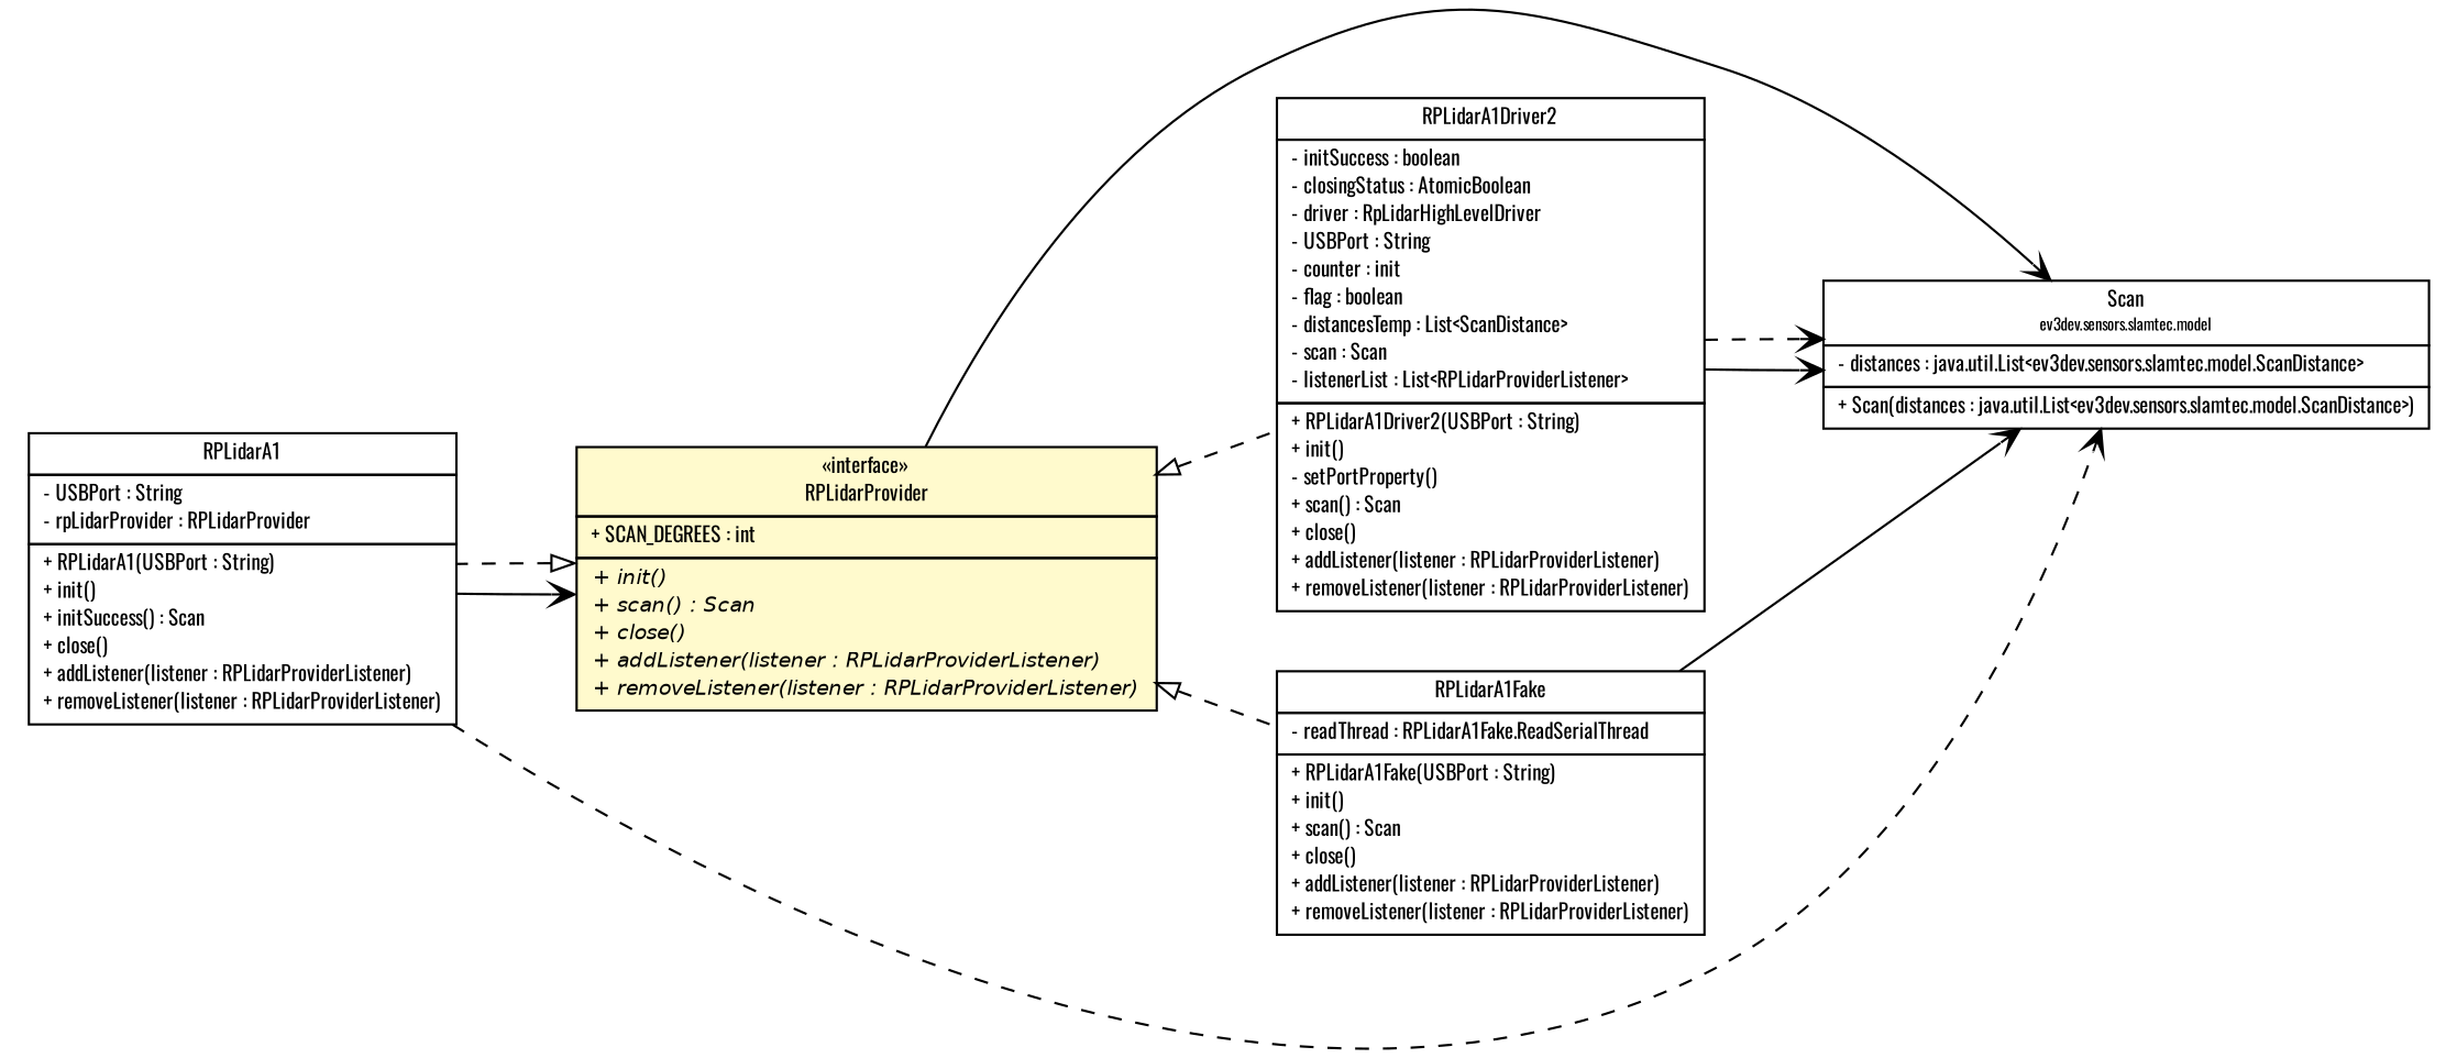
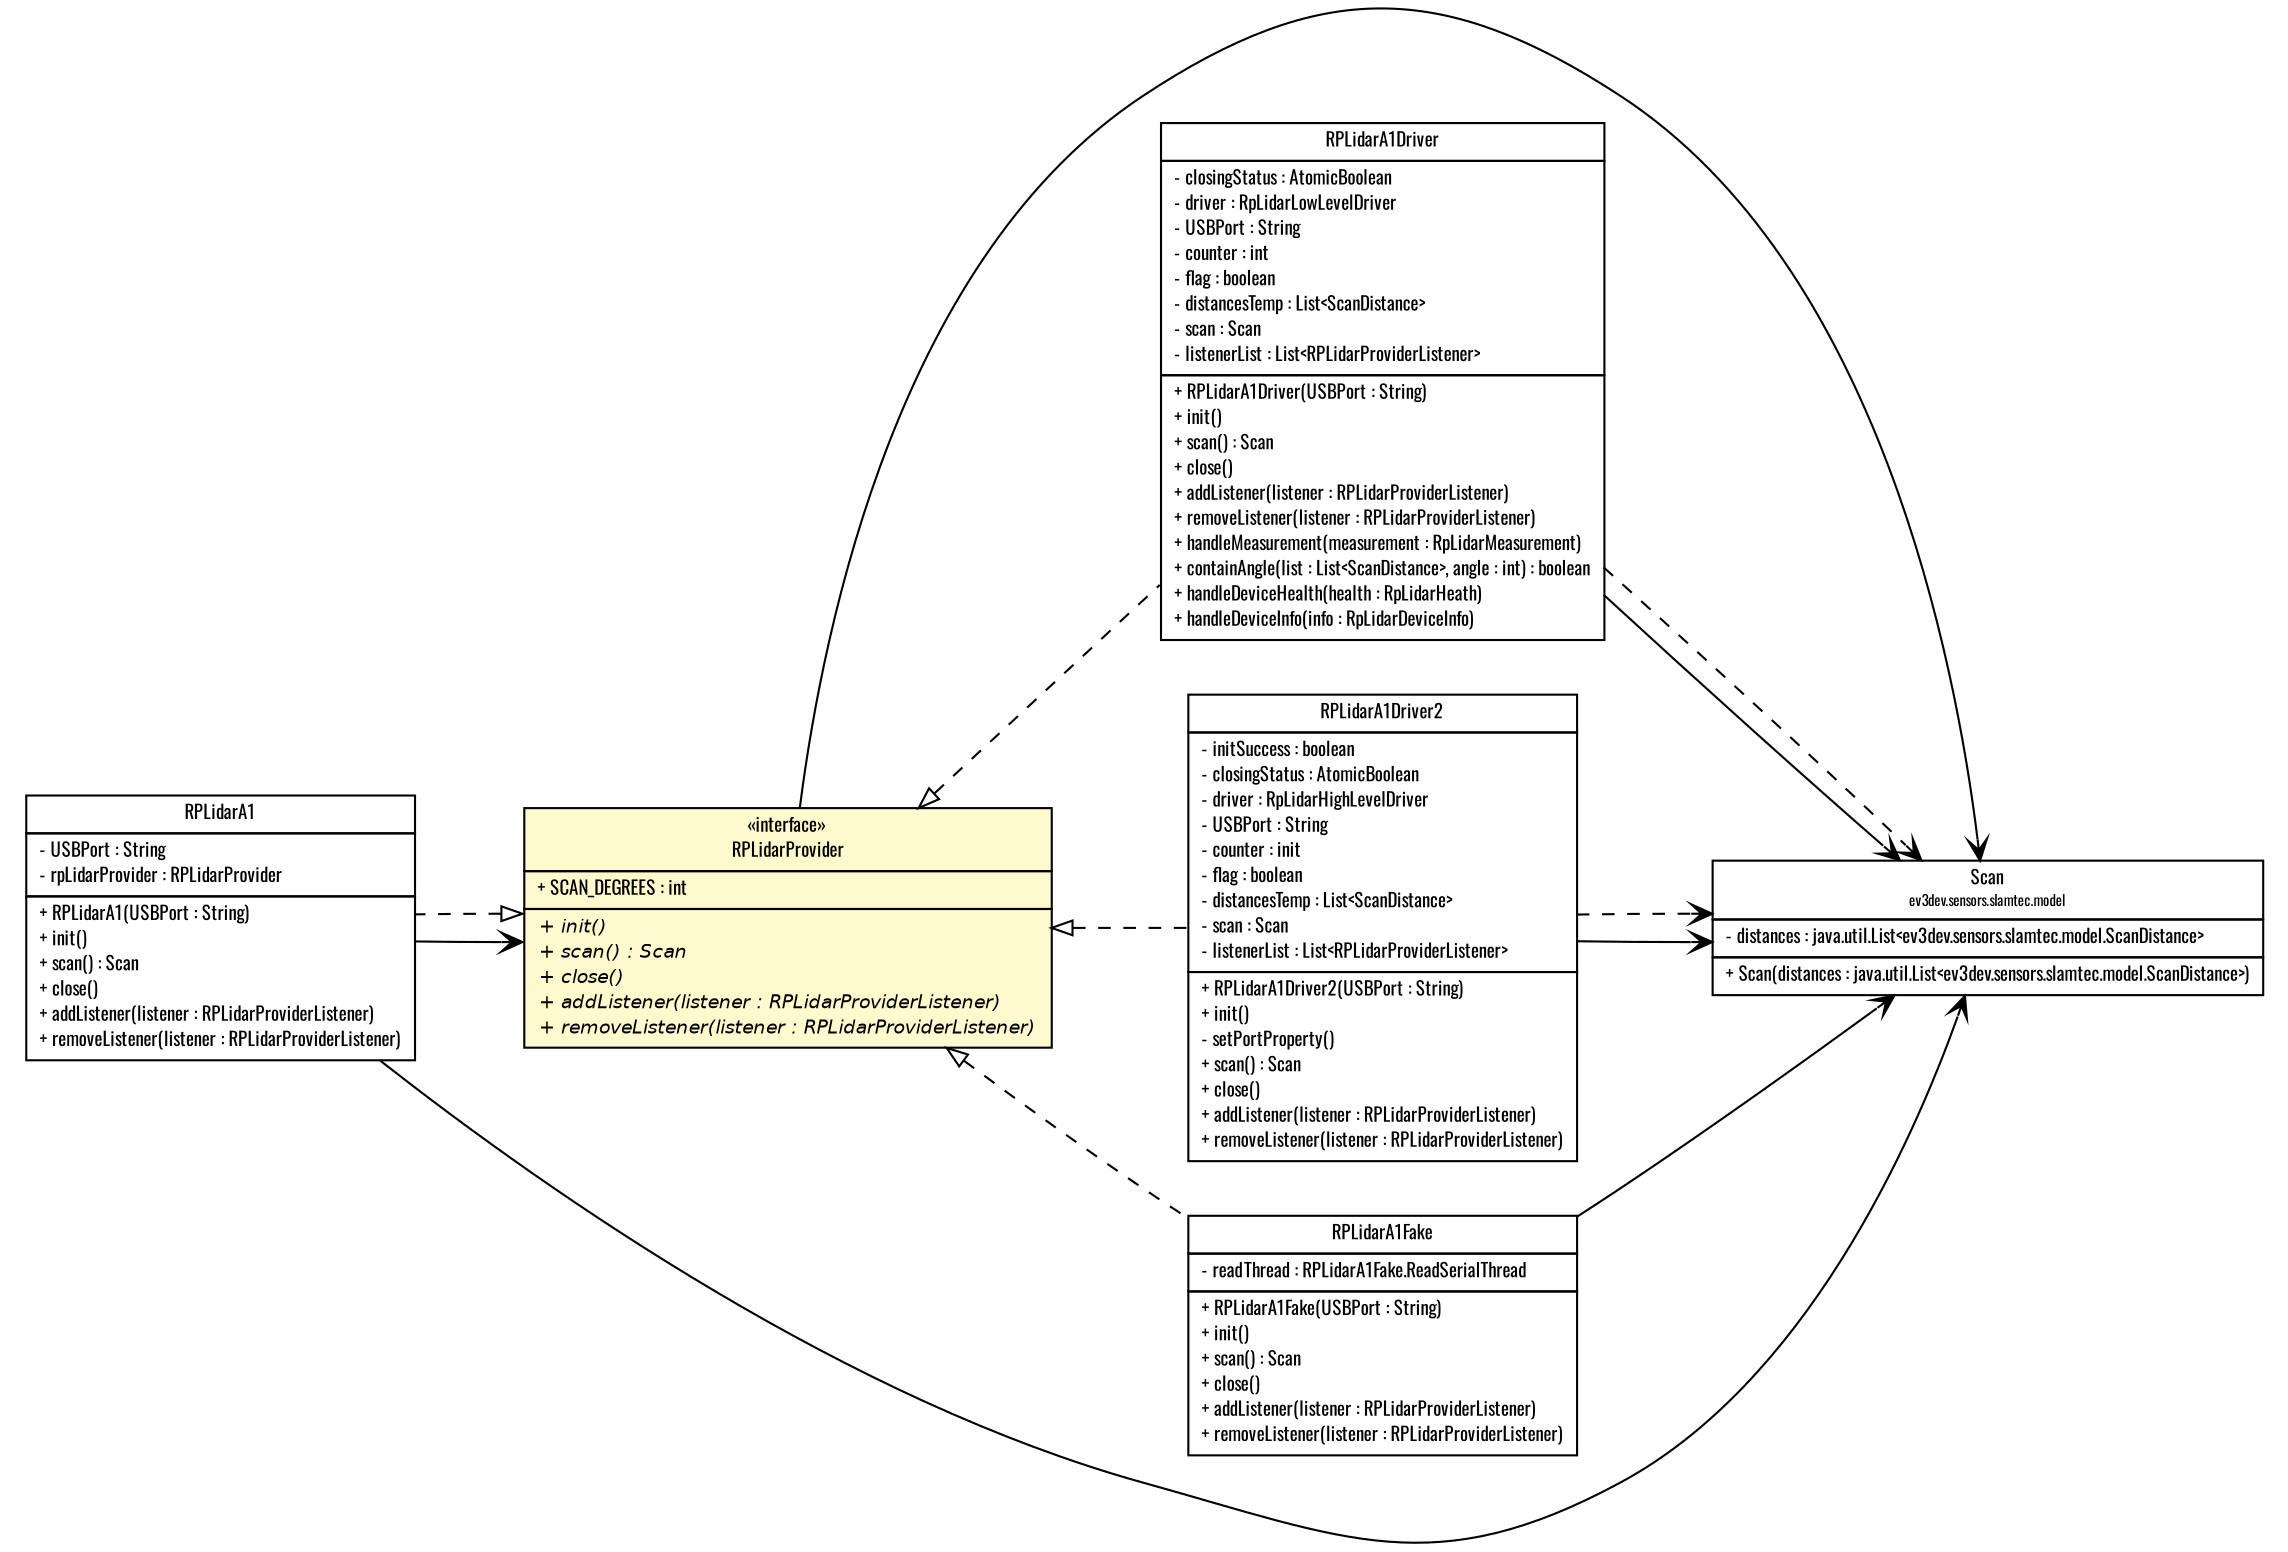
  digraph {
    fontname=Oswald
    nodesep=0.25
    rankdir=LR
    ranksep=0.5
    node [fontcolor=black fontname=Oswald fontsize=9.0 shape=plaintext]
    edge [arrowhead=open color=black fontcolor=black fontname=Oswald fontsize=10.0 headport=p labelfontname=Helvetica labelfontsize=10 tailport=p style=dashed]
-   n1 [label=<<table title="ev3dev.sensors.slamtec.RPLidarA1" border="0" cellborder="1" cellspacing="0" cellpadding="2" port="p" href="./RPLidarA1.html"> 		<tr><td><table border="0" cellspacing="0" cellpadding="1"> <tr><td align="center" balign="center"> RPLidarA1 </td></tr> 		</table></td></tr> 		<tr><td><table border="0" cellspacing="0" cellpadding="1"> <tr><td align="left" balign="left"> - USBPort : String </td></tr> <tr><td align="left" balign="left"> - rpLidarProvider : RPLidarProvider </td></tr> 		</table></td></tr> 		<tr><td><table border="0" cellspacing="0" cellpadding="1"> <tr><td align="left" balign="left"> + RPLidarA1(USBPort : String) </td></tr> <tr><td align="left" balign="left"> + init() </td></tr> <tr><td align="left" balign="left"> + initSuccess() : Scan </td></tr> <tr><td align="left" balign="left"> + close() </td></tr> <tr><td align="left" balign="left"> + addListener(listener : RPLidarProviderListener) </td></tr> <tr><td align="left" balign="left"> + removeListener(listener : RPLidarProviderListener) </td></tr> 		</table></td></tr> 		</table>>]
+   n1 [label=<<table title="ev3dev.sensors.slamtec.RPLidarA1" border="0" cellborder="1" cellspacing="0" cellpadding="2" port="p" href="./RPLidarA1.html"> 		<tr><td><table border="0" cellspacing="0" cellpadding="1"> <tr><td align="center" balign="center"> RPLidarA1 </td></tr> 		</table></td></tr> 		<tr><td><table border="0" cellspacing="0" cellpadding="1"> <tr><td align="left" balign="left"> - USBPort : String </td></tr> <tr><td align="left" balign="left"> - rpLidarProvider : RPLidarProvider </td></tr> 		</table></td></tr> 		<tr><td><table border="0" cellspacing="0" cellpadding="1"> <tr><td align="left" balign="left"> + RPLidarA1(USBPort : String) </td></tr> <tr><td align="left" balign="left"> + init() </td></tr> <tr><td align="left" balign="left"> + scan() : Scan </td></tr> <tr><td align="left" balign="left"> + close() </td></tr> <tr><td align="left" balign="left"> + addListener(listener : RPLidarProviderListener) </td></tr> <tr><td align="left" balign="left"> + removeListener(listener : RPLidarProviderListener) </td></tr> 		</table></td></tr> 		</table>>]
    n2 [label=<<table title="ev3dev.sensors.slamtec.RPLidarProvider" border="0" cellborder="1" cellspacing="0" cellpadding="2" port="p" bgcolor="lemonChiffon" href="./RPLidarProvider.html"> 		<tr><td><table border="0" cellspacing="0" cellpadding="1"> <tr><td align="center" balign="center"> &#171;interface&#187; </td></tr> <tr><td align="center" balign="center"> RPLidarProvider </td></tr> 		</table></td></tr> 		<tr><td><table border="0" cellspacing="0" cellpadding="1"> <tr><td align="left" balign="left"> + SCAN_DEGREES : int </td></tr> 		</table></td></tr> 		<tr><td><table border="0" cellspacing="0" cellpadding="1"> <tr><td align="left" balign="left"><font face="Helvetica-Oblique" point-size="9.0"> + init() </font></td></tr> <tr><td align="left" balign="left"><font face="Helvetica-Oblique" point-size="9.0"> + scan() : Scan </font></td></tr> <tr><td align="left" balign="left"><font face="Helvetica-Oblique" point-size="9.0"> + close() </font></td></tr> <tr><td align="left" balign="left"><font face="Helvetica-Oblique" point-size="9.0"> + addListener(listener : RPLidarProviderListener) </font></td></tr> <tr><td align="left" balign="left"><font face="Helvetica-Oblique" point-size="9.0"> + removeListener(listener : RPLidarProviderListener) </font></td></tr> 		</table></td></tr> 		</table>>]
    n3 [label=<<table title="ev3dev.sensors.slamtec.model.Scan" border="0" cellborder="1" cellspacing="0" cellpadding="2" port="p" href="./model/Scan.html"> 		<tr><td><table border="0" cellspacing="0" cellpadding="1"> <tr><td align="center" balign="center"> Scan </td></tr> <tr><td align="center" balign="center"><font point-size="7.0"> ev3dev.sensors.slamtec.model </font></td></tr> 		</table></td></tr> 		<tr><td><table border="0" cellspacing="0" cellpadding="1"> <tr><td align="left" balign="left"> - distances : java.util.List&lt;ev3dev.sensors.slamtec.model.ScanDistance&gt; </td></tr> 		</table></td></tr> 		<tr><td><table border="0" cellspacing="0" cellpadding="1"> <tr><td align="left" balign="left"> + Scan(distances : java.util.List&lt;ev3dev.sensors.slamtec.model.ScanDistance&gt;) </td></tr> 		</table></td></tr> 		</table>>]
+   n4 [label=<<table title="ev3dev.sensors.slamtec.RPLidarA1Driver" border="0" cellborder="1" cellspacing="0" cellpadding="2" port="p" href="./RPLidarA1Driver.html"> 		<tr><td><table border="0" cellspacing="0" cellpadding="1"> <tr><td align="center" balign="center"> RPLidarA1Driver </td></tr> 		</table></td></tr> 		<tr><td><table border="0" cellspacing="0" cellpadding="1"> <tr><td align="left" balign="left"> - closingStatus : AtomicBoolean </td></tr> <tr><td align="left" balign="left"> - driver : RpLidarLowLevelDriver </td></tr> <tr><td align="left" balign="left"> - USBPort : String </td></tr> <tr><td align="left" balign="left"> - counter : int </td></tr> <tr><td align="left" balign="left"> - flag : boolean </td></tr> <tr><td align="left" balign="left"> - distancesTemp : List&lt;ScanDistance&gt; </td></tr> <tr><td align="left" balign="left"> - scan : Scan </td></tr> <tr><td align="left" balign="left"> - listenerList : List&lt;RPLidarProviderListener&gt; </td></tr> 		</table></td></tr> 		<tr><td><table border="0" cellspacing="0" cellpadding="1"> <tr><td align="left" balign="left"> + RPLidarA1Driver(USBPort : String) </td></tr> <tr><td align="left" balign="left"> + init() </td></tr> <tr><td align="left" balign="left"> + scan() : Scan </td></tr> <tr><td align="left" balign="left"> + close() </td></tr> <tr><td align="left" balign="left"> + addListener(listener : RPLidarProviderListener) </td></tr> <tr><td align="left" balign="left"> + removeListener(listener : RPLidarProviderListener) </td></tr> <tr><td align="left" balign="left"> + handleMeasurement(measurement : RpLidarMeasurement) </td></tr> <tr><td align="left" balign="left"> + containAngle(list : List&lt;ScanDistance&gt;, angle : int) : boolean </td></tr> <tr><td align="left" balign="left"> + handleDeviceHealth(health : RpLidarHeath) </td></tr> <tr><td align="left" balign="left"> + handleDeviceInfo(info : RpLidarDeviceInfo) </td></tr> 		</table></td></tr> 		</table>>]
    n5 [label=<<table title="ev3dev.sensors.slamtec.RPLidarA1Driver2" border="0" cellborder="1" cellspacing="0" cellpadding="2" port="p" href="./RPLidarA1Driver2.html"> 		<tr><td><table border="0" cellspacing="0" cellpadding="1"> <tr><td align="center" balign="center"> RPLidarA1Driver2 </td></tr> 		</table></td></tr> 		<tr><td><table border="0" cellspacing="0" cellpadding="1"> <tr><td align="left" balign="left"> - initSuccess : boolean </td></tr> <tr><td align="left" balign="left"> - closingStatus : AtomicBoolean </td></tr> <tr><td align="left" balign="left"> - driver : RpLidarHighLevelDriver </td></tr> <tr><td align="left" balign="left"> - USBPort : String </td></tr> <tr><td align="left" balign="left"> - counter : init </td></tr> <tr><td align="left" balign="left"> - flag : boolean </td></tr> <tr><td align="left" balign="left"> - distancesTemp : List&lt;ScanDistance&gt; </td></tr> <tr><td align="left" balign="left"> - scan : Scan </td></tr> <tr><td align="left" balign="left"> - listenerList : List&lt;RPLidarProviderListener&gt; </td></tr> 		</table></td></tr> 		<tr><td><table border="0" cellspacing="0" cellpadding="1"> <tr><td align="left" balign="left"> + RPLidarA1Driver2(USBPort : String) </td></tr> <tr><td align="left" balign="left"> + init() </td></tr> <tr><td align="left" balign="left"> - setPortProperty() </td></tr> <tr><td align="left" balign="left"> + scan() : Scan </td></tr> <tr><td align="left" balign="left"> + close() </td></tr> <tr><td align="left" balign="left"> + addListener(listener : RPLidarProviderListener) </td></tr> <tr><td align="left" balign="left"> + removeListener(listener : RPLidarProviderListener) </td></tr> 		</table></td></tr> 		</table>>]
    n6 [label=<<table title="ev3dev.sensors.slamtec.RPLidarA1Fake" border="0" cellborder="1" cellspacing="0" cellpadding="2" port="p" href="./RPLidarA1Fake.html"> 		<tr><td><table border="0" cellspacing="0" cellpadding="1"> <tr><td align="center" balign="center"> RPLidarA1Fake </td></tr> 		</table></td></tr> 		<tr><td><table border="0" cellspacing="0" cellpadding="1"> <tr><td align="left" balign="left"> - readThread : RPLidarA1Fake.ReadSerialThread </td></tr> 		</table></td></tr> 		<tr><td><table border="0" cellspacing="0" cellpadding="1"> <tr><td align="left" balign="left"> + RPLidarA1Fake(USBPort : String) </td></tr> <tr><td align="left" balign="left"> + init() </td></tr> <tr><td align="left" balign="left"> + scan() : Scan </td></tr> <tr><td align="left" balign="left"> + close() </td></tr> <tr><td align="left" balign="left"> + addListener(listener : RPLidarProviderListener) </td></tr> <tr><td align="left" balign="left"> + removeListener(listener : RPLidarProviderListener) </td></tr> 		</table></td></tr> 		</table>>]
    n1 -> n2 [style=""]
-   n1 -> n3
+   n1 -> n3 [style=solid]
    n2 -> n1 [arrowtail=empty dir=back fontsize=10 arrowhead="" color="" fontcolor=""]
    n2 -> n3 [style=solid]
+   n2 -> n4 [arrowtail=empty dir=back fontsize=10 arrowhead="" color="" fontcolor=""]
    n2 -> n5 [arrowtail=empty dir=back fontsize=10 arrowhead="" color="" fontcolor=""]
    n2 -> n6 [arrowtail=empty dir=back fontsize=10 arrowhead="" color="" fontcolor=""]
+   n4 -> n3 [style=""]
+   n4 -> n3
    n5 -> n3 [style=""]
    n5 -> n3
    n6 -> n3 [style=solid]
  }
